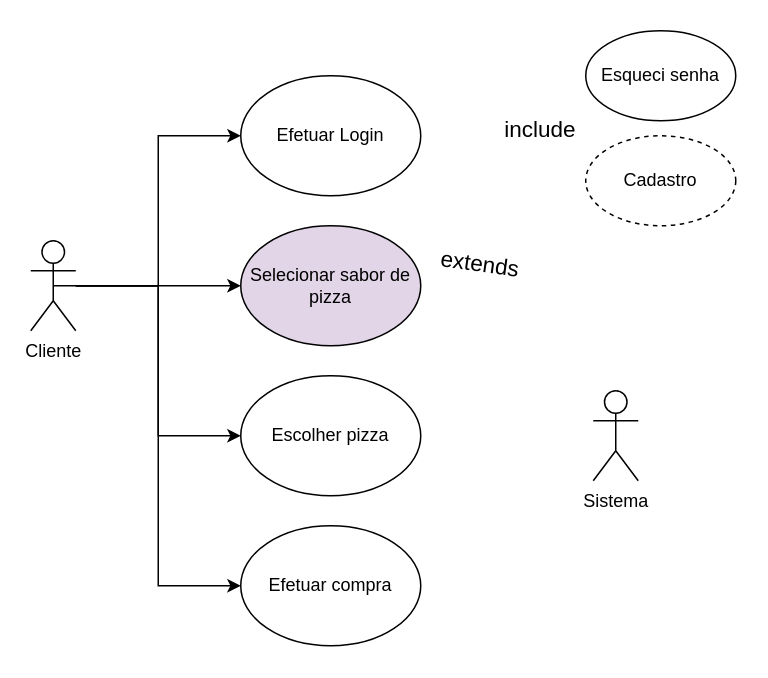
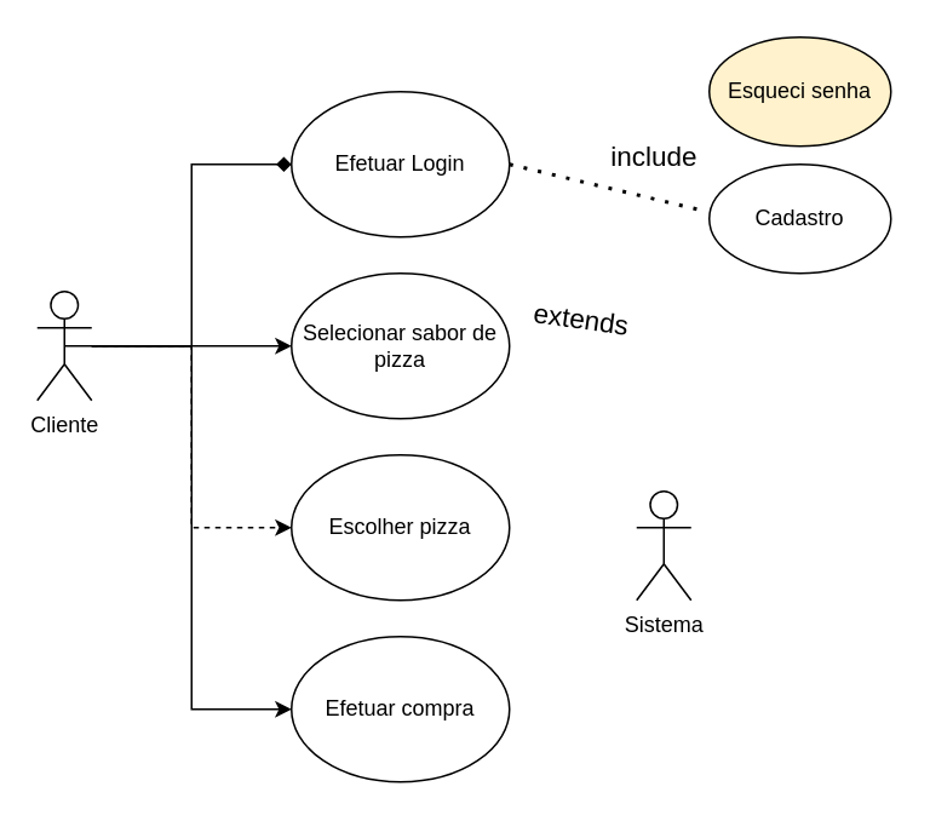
  <mxCell id="0" />
  <mxCell id="1" parent="0" />
- <mxCell id="2" style="edgeStyle=orthogonalEdgeStyle;rounded=0;orthogonalLoop=1;jettySize=auto;html=1;entryX=0;entryY=0.5;entryDx=0;entryDy=0;" edge="1" parent="1" source="6" target="7"><mxGeometry relative="1" as="geometry" /></mxCell>
+ <mxCell id="2" style="edgeStyle=orthogonalEdgeStyle;rounded=0;orthogonalLoop=1;jettySize=auto;html=1;entryX=0;entryY=0.5;entryDx=0;entryDy=0;endArrow=diamond;" edge="1" parent="1" source="6" target="7"><mxGeometry relative="1" as="geometry" /></mxCell>
  <mxCell id="3" style="edgeStyle=orthogonalEdgeStyle;rounded=0;orthogonalLoop=1;jettySize=auto;html=1;entryX=0;entryY=0.5;entryDx=0;entryDy=0;" edge="1" parent="1" source="6" target="8"><mxGeometry relative="1" as="geometry" /></mxCell>
- <mxCell id="4" style="edgeStyle=orthogonalEdgeStyle;rounded=0;orthogonalLoop=1;jettySize=auto;html=1;entryX=0;entryY=0.5;entryDx=0;entryDy=0;" edge="1" parent="1" source="6" target="9"><mxGeometry relative="1" as="geometry" /></mxCell>
+ <mxCell id="4" style="edgeStyle=orthogonalEdgeStyle;rounded=0;orthogonalLoop=1;jettySize=auto;html=1;entryX=0;entryY=0.5;entryDx=0;entryDy=0;dashed=1;" edge="1" parent="1" source="6" target="9"><mxGeometry relative="1" as="geometry" /></mxCell>
  <mxCell id="5" style="edgeStyle=orthogonalEdgeStyle;rounded=0;orthogonalLoop=1;jettySize=auto;html=1;exitX=0.5;exitY=0.5;exitDx=0;exitDy=0;exitPerimeter=0;entryX=0;entryY=0.5;entryDx=0;entryDy=0;" edge="1" parent="1" source="6" target="11"><mxGeometry relative="1" as="geometry" /></mxCell>
  <mxCell id="6" value="Cliente" style="shape=umlActor;verticalLabelPosition=bottom;verticalAlign=top;html=1;outlineConnect=0;" vertex="1" parent="1"><mxGeometry x="20" y="160" width="30" height="60" as="geometry" /></mxCell>
  <mxCell id="7" value="Efetuar Login" style="ellipse;whiteSpace=wrap;html=1;" vertex="1" parent="1"><mxGeometry x="160" y="50" width="120" height="80" as="geometry" /></mxCell>
- <mxCell id="8" value="Selecionar sabor de pizza" style="ellipse;whiteSpace=wrap;html=1;fillColor=#e1d5e7;" vertex="1" parent="1"><mxGeometry x="160" y="150" width="120" height="80" as="geometry" /></mxCell>
+ <mxCell id="8" value="Selecionar sabor de pizza" style="ellipse;whiteSpace=wrap;html=1;" vertex="1" parent="1"><mxGeometry x="160" y="150" width="120" height="80" as="geometry" /></mxCell>
  <mxCell id="9" value="Escolher pizza" style="ellipse;whiteSpace=wrap;html=1;" vertex="1" parent="1"><mxGeometry x="160" y="250" width="120" height="80" as="geometry" /></mxCell>
- <mxCell id="10" value="Sistema" style="shape=umlActor;verticalLabelPosition=bottom;verticalAlign=top;html=1;outlineConnect=0;" vertex="1" parent="1"><mxGeometry x="395" y="260" width="30" height="60" as="geometry" /></mxCell>
+ <mxCell id="10" value="Sistema" style="shape=umlActor;verticalLabelPosition=bottom;verticalAlign=top;html=1;outlineConnect=0;" vertex="1" parent="1"><mxGeometry x="350" y="270" width="30" height="60" as="geometry" /></mxCell>
  <mxCell id="11" value="Efetuar compra" style="ellipse;whiteSpace=wrap;html=1;" vertex="1" parent="1"><mxGeometry x="160" y="350" width="120" height="80" as="geometry" /></mxCell>
- <mxCell id="12" value="Esqueci senha" style="ellipse;whiteSpace=wrap;html=1;" vertex="1" parent="1"><mxGeometry x="390" y="20" width="100" height="60" as="geometry" /></mxCell>
- <mxCell id="13" value="Cadastro" style="ellipse;whiteSpace=wrap;html=1;dashed=1;" vertex="1" parent="1"><mxGeometry x="390" y="90" width="100" height="60" as="geometry" /></mxCell>
+ <mxCell id="12" value="Esqueci senha" style="ellipse;whiteSpace=wrap;html=1;fillColor=#fff2cc;" vertex="1" parent="1"><mxGeometry x="390" y="20" width="100" height="60" as="geometry" /></mxCell>
+ <mxCell id="13" value="Cadastro" style="ellipse;whiteSpace=wrap;html=1;" vertex="1" parent="1"><mxGeometry x="390" y="90" width="100" height="60" as="geometry" /></mxCell>
  <mxCell id="14" value="include" style="text;html=1;strokeColor=none;fillColor=none;align=center;verticalAlign=middle;whiteSpace=wrap;rounded=0;fontSize=15;" vertex="1" parent="1"><mxGeometry x="330" y="70" width="60" height="30" as="geometry" /></mxCell>
+ <mxCell id="15" value="" style="endArrow=none;dashed=1;html=1;dashPattern=1 3;strokeWidth=2;rounded=0;exitX=1;exitY=0.5;exitDx=0;exitDy=0;entryX=-0.033;entryY=0.425;entryDx=0;entryDy=0;entryPerimeter=0;" edge="1" parent="1" source="7" target="13"><mxGeometry width="50" height="50" relative="1" as="geometry"><mxPoint x="310" y="230" as="sourcePoint" /><mxPoint x="360" y="180" as="targetPoint" /></mxGeometry></mxCell>
  <mxCell id="16" value="extends" style="text;html=1;strokeColor=none;fillColor=none;align=center;verticalAlign=middle;whiteSpace=wrap;rounded=0;fontSize=15;rotation=8;" vertex="1" parent="1"><mxGeometry x="290" y="160" width="60" height="30" as="geometry" /></mxCell>
